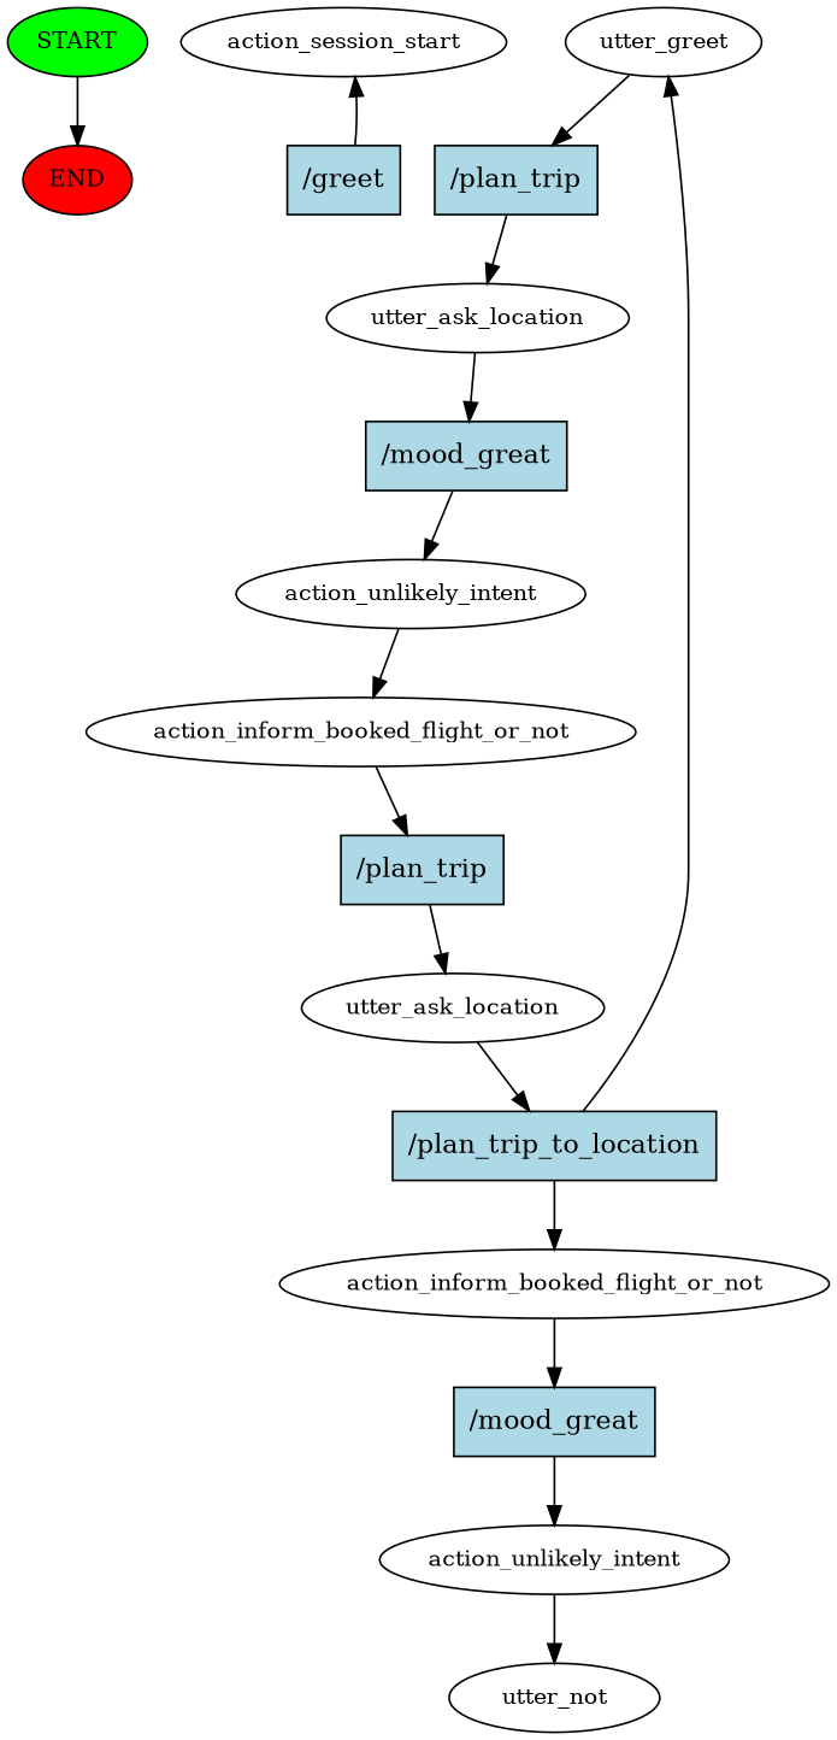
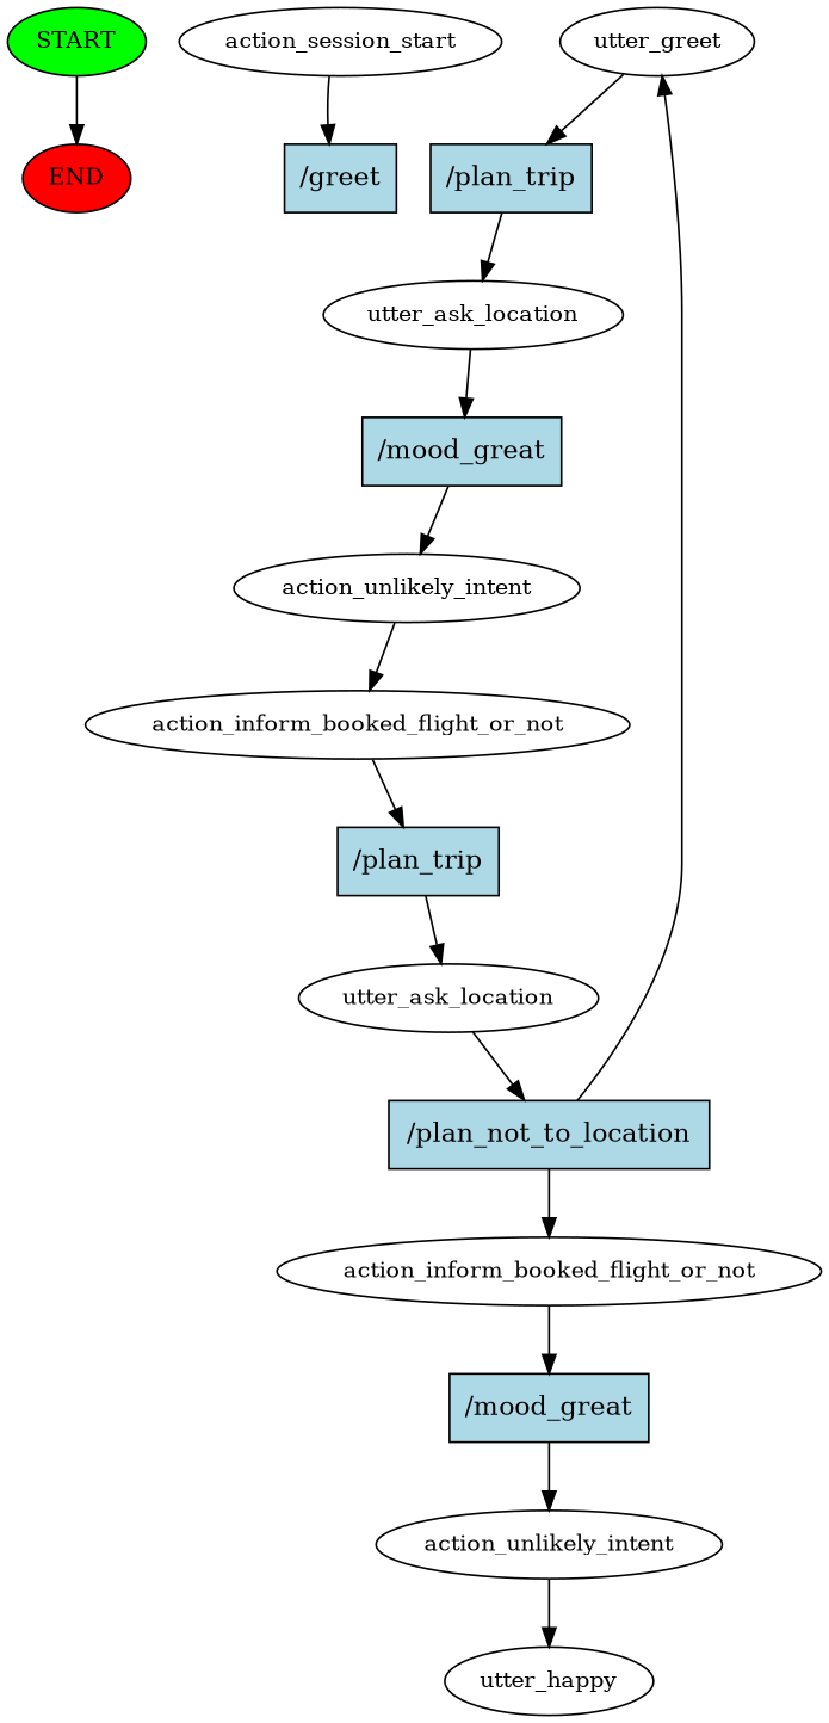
  digraph {
    node [fontsize=12]
    n1 [fillcolor=green label=START style=filled]
    n2 [fillcolor=red label=END style=filled]
    n3 [label=action_session_start]
    n4 [fillcolor=lightblue label="/greet" shape=rect style=filled fontsize=""]
    n5 [label=utter_greet]
    n6 [fillcolor=lightblue label="/plan_trip" shape=rect style=filled fontsize=""]
    n7 [label=utter_ask_location]
    n8 [fillcolor=lightblue label="/mood_great" shape=rect style=filled fontsize=""]
    n9 [label=action_unlikely_intent]
    n10 [label=action_inform_booked_flight_or_not]
    n11 [fillcolor=lightblue label="/plan_trip" shape=rect style=filled fontsize=""]
    n12 [label=utter_ask_location]
-   n13 [fillcolor=lightblue label="/plan_trip_to_location" shape=rect style=filled fontsize=""]
+   n13 [fillcolor=lightblue label="/plan_not_to_location" shape=rect style=filled fontsize=""]
    n14 [label=action_inform_booked_flight_or_not]
    n15 [fillcolor=lightblue label="/mood_great" shape=rect style=filled fontsize=""]
    n16 [label=action_unlikely_intent]
-   n17 [label=utter_not]
+   n17 [label=utter_happy]
    n1 -> n2
-   n4 -> n3
+   n3 -> n4
    n5 -> n6
    n6 -> n7
    n7 -> n8
    n8 -> n9
    n9 -> n10
    n10 -> n11
    n11 -> n12
    n12 -> n13
    n13 -> n5
    n13 -> n14
    n14 -> n15
    n15 -> n16
    n16 -> n17
  }
